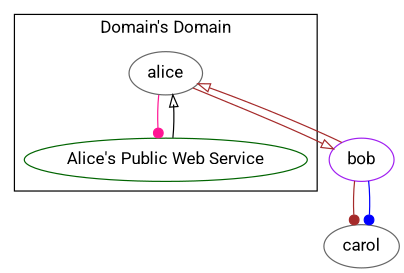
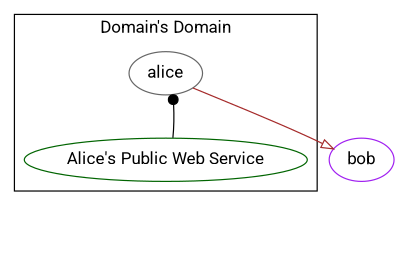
  digraph {
    fontname=Roboto
    node [color=gray40 fontname=Roboto]
    edge [arrowhead=dot color=brown fontname=Roboto]
    alice
    "Alice's Public Web Service" [color=darkgreen]
    bob [color=purple]
-   carol
    subgraph cluster_1 {
      label="Domain's Domain"
      alice
      "Alice's Public Web Service"
    }
-   alice -> "Alice's Public Web Service" [color=deeppink]
    alice -> bob [arrowhead=onormal]
-   "Alice's Public Web Service" -> alice [arrowhead=onormal color=black]
-   bob -> alice [arrowhead=onormal]
-   bob -> carol
-   bob -> carol [color=blue]
+   "Alice's Public Web Service" -> alice [color=black]
  }
